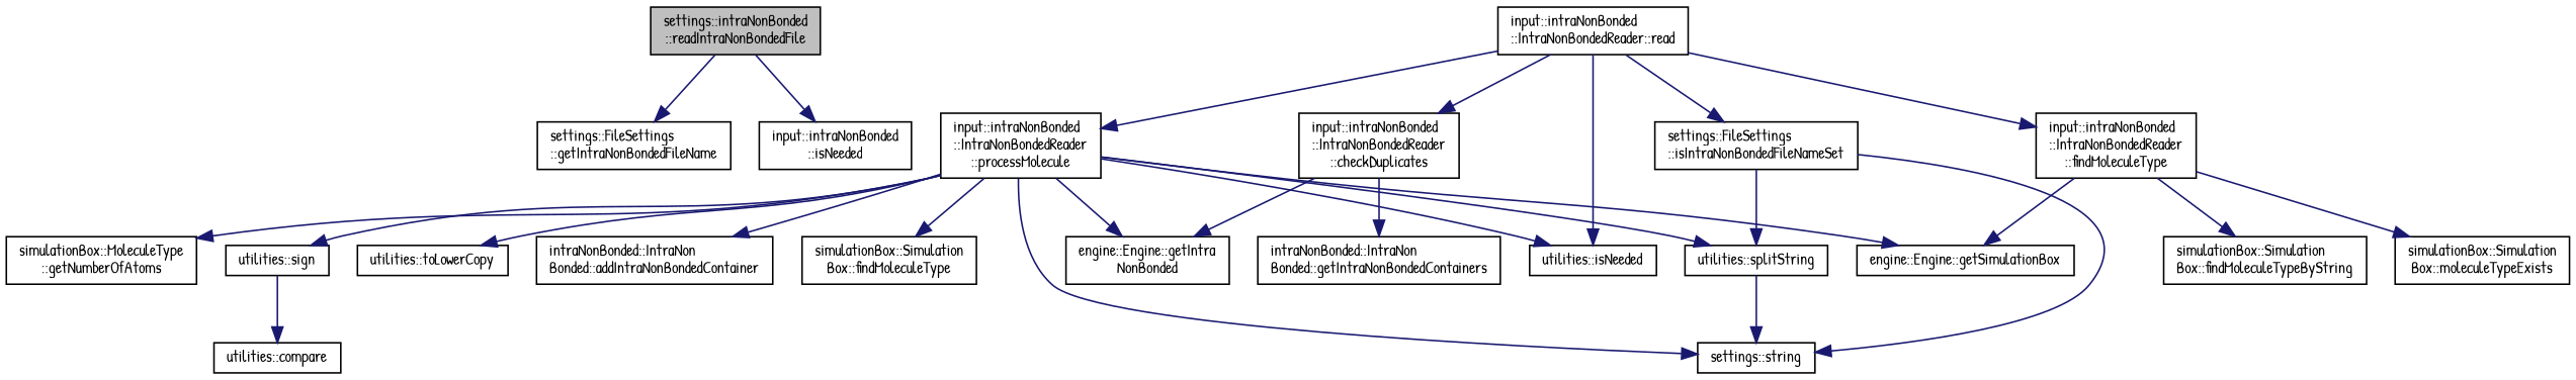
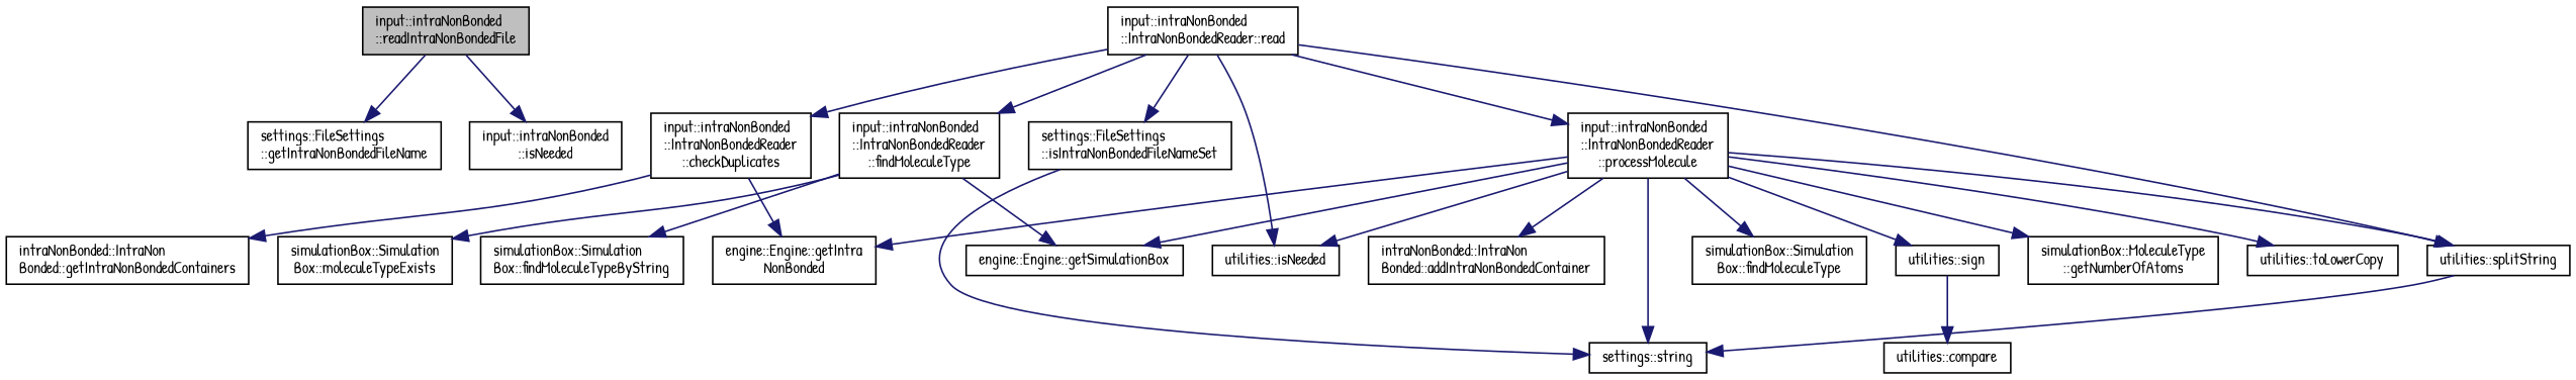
  digraph {
    fontname="Patrick Hand"
    rankdir=TB
    node [color=black fillcolor=white fontname="Patrick Hand" fontsize=10 shape=record style=filled]
    edge [color=midnightblue fontname="Patrick Hand" fontsize=10 labelfontname=Helvetica labelfontsize=10 style=solid]
-   n1 [fillcolor=grey75 fontcolor=black height=0.2 label="settings::intraNonBonded\l::readIntraNonBondedFile" width=0.4]
+   n1 [fillcolor=grey75 fontcolor=black height=0.2 label="input::intraNonBonded\l::readIntraNonBondedFile" width=0.4]
    n2 [height=0.2 label="settings::FileSettings\l::getIntraNonBondedFileName" width=0.4]
    n3 [height=0.2 label="input::intraNonBonded\l::isNeeded" width=0.4]
    n4 [height=0.2 label="input::intraNonBonded\l::IntraNonBondedReader::read" width=0.4]
    n5 [height=0.2 label="input::intraNonBonded\l::IntraNonBondedReader\l::checkDuplicates" width=0.4]
    n6 [height=0.2 label="input::intraNonBonded\l::IntraNonBondedReader\l::findMoleculeType" width=0.4]
    n7 [height=0.2 label="settings::FileSettings\l::isIntraNonBondedFileNameSet" width=0.4]
    n8 [height=0.2 label="input::intraNonBonded\l::IntraNonBondedReader\l::processMolecule" width=0.4]
    n9 [height=0.2 label="utilities::isNeeded" width=0.4]
    n10 [height=0.2 label="utilities::splitString" width=0.4]
    n11 [height=0.2 label="engine::Engine::getIntra\lNonBonded" width=0.4]
    n12 [height=0.2 label="intraNonBonded::IntraNon\lBonded::getIntraNonBondedContainers" width=0.4]
    n13 [height=0.2 label="simulationBox::Simulation\lBox::findMoleculeTypeByString" width=0.4]
    n14 [height=0.2 label="engine::Engine::getSimulationBox" width=0.4]
    n15 [height=0.2 label="simulationBox::Simulation\lBox::moleculeTypeExists" width=0.4]
    n16 [height=0.2 label="settings::string" width=0.4]
    n17 [height=0.2 label="intraNonBonded::IntraNon\lBonded::addIntraNonBondedContainer" width=0.4]
    n18 [height=0.2 label="simulationBox::Simulation\lBox::findMoleculeType" width=0.4]
    n19 [height=0.2 label="simulationBox::MoleculeType\l::getNumberOfAtoms" width=0.4]
    n20 [height=0.2 label="utilities::sign" width=0.4]
    n21 [height=0.2 label="utilities::toLowerCopy" width=0.4]
    n22 [height=0.2 label="utilities::compare" width=0.4]
    n1 -> n2
    n1 -> n3
    n4 -> n5
    n4 -> n6
    n4 -> n7
    n4 -> n8
    n4 -> n9
-   n7 -> n10
+   n4 -> n10
    n5 -> n11
    n5 -> n12
    n6 -> n13
    n6 -> n14
    n6 -> n15
    n7 -> n16
    n8 -> n9
    n8 -> n10
    n8 -> n11
    n8 -> n14
    n8 -> n16
    n8 -> n17
    n8 -> n18
    n8 -> n19
    n8 -> n20
    n8 -> n21
    n10 -> n16
    n20 -> n22
  }
